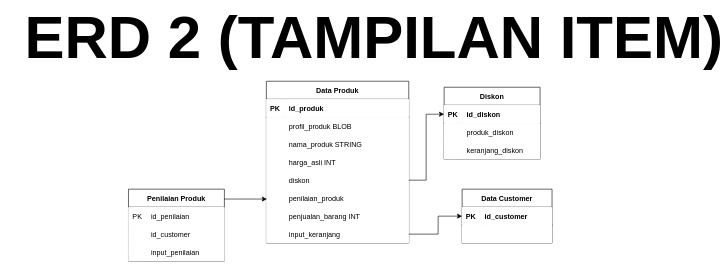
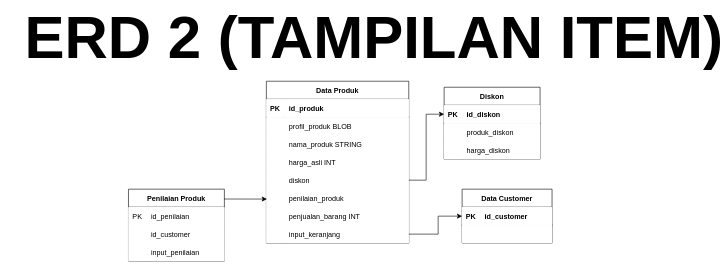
  <mxCell id="0" />
  <mxCell id="1" parent="0" />
  <mxCell id="2" value="Data Produk" style="shape=table;startSize=30;container=1;collapsible=1;childLayout=tableLayout;fixedRows=1;rowLines=0;fontStyle=1;align=center;resizeLast=1;" parent="1" vertex="1"><mxGeometry x="250" y="115" width="237.5" height="270" as="geometry"><mxRectangle x="-540" y="-560" width="90" height="30" as="alternateBounds" /></mxGeometry></mxCell>
  <mxCell id="3" value="" style="shape=partialRectangle;collapsible=0;dropTarget=0;pointerEvents=0;points=[[0,0.5],[1,0.5]];portConstraint=eastwest;top=0;left=0;right=0;bottom=1;" parent="2" vertex="1"><mxGeometry y="30" width="237.5" height="30" as="geometry" /></mxCell>
  <mxCell id="4" value="PK" style="shape=partialRectangle;overflow=hidden;connectable=0;top=0;left=0;bottom=0;right=0;fontStyle=1;" parent="3" vertex="1"><mxGeometry width="30" height="30" as="geometry"><mxRectangle width="30" height="30" as="alternateBounds" /></mxGeometry></mxCell>
  <mxCell id="5" value="id_produk" style="shape=partialRectangle;overflow=hidden;connectable=0;top=0;left=0;bottom=0;right=0;align=left;spacingLeft=6;fontStyle=1;" parent="3" vertex="1"><mxGeometry x="30" width="207.5" height="30" as="geometry"><mxRectangle width="207.5" height="30" as="alternateBounds" /></mxGeometry></mxCell>
  <mxCell id="6" value="" style="shape=partialRectangle;collapsible=0;dropTarget=0;pointerEvents=0;points=[[0,0.5],[1,0.5]];portConstraint=eastwest;top=0;left=0;right=0;bottom=0;" parent="2" vertex="1"><mxGeometry y="60" width="237.5" height="30" as="geometry" /></mxCell>
  <mxCell id="7" value="" style="shape=partialRectangle;overflow=hidden;connectable=0;top=0;left=0;bottom=0;right=0;" parent="6" vertex="1"><mxGeometry width="30" height="30" as="geometry"><mxRectangle width="30" height="30" as="alternateBounds" /></mxGeometry></mxCell>
  <mxCell id="8" value="profil_produk BLOB" style="shape=partialRectangle;overflow=hidden;connectable=0;top=0;left=0;bottom=0;right=0;align=left;spacingLeft=6;" parent="6" vertex="1"><mxGeometry x="30" width="207.5" height="30" as="geometry"><mxRectangle width="207.5" height="30" as="alternateBounds" /></mxGeometry></mxCell>
  <mxCell id="9" value="" style="shape=partialRectangle;collapsible=0;dropTarget=0;pointerEvents=0;points=[[0,0.5],[1,0.5]];portConstraint=eastwest;top=0;left=0;right=0;bottom=0;" parent="2" vertex="1"><mxGeometry y="90" width="237.5" height="30" as="geometry" /></mxCell>
  <mxCell id="10" value="" style="shape=partialRectangle;overflow=hidden;connectable=0;top=0;left=0;bottom=0;right=0;" parent="9" vertex="1"><mxGeometry width="30" height="30" as="geometry"><mxRectangle width="30" height="30" as="alternateBounds" /></mxGeometry></mxCell>
  <mxCell id="11" value="nama_produk STRING" style="shape=partialRectangle;overflow=hidden;connectable=0;top=0;left=0;bottom=0;right=0;align=left;spacingLeft=6;" parent="9" vertex="1"><mxGeometry x="30" width="207.5" height="30" as="geometry"><mxRectangle width="207.5" height="30" as="alternateBounds" /></mxGeometry></mxCell>
  <mxCell id="12" value="" style="shape=partialRectangle;collapsible=0;dropTarget=0;pointerEvents=0;points=[[0,0.5],[1,0.5]];portConstraint=eastwest;top=0;left=0;right=0;bottom=0;" parent="2" vertex="1"><mxGeometry y="120" width="237.5" height="30" as="geometry" /></mxCell>
  <mxCell id="13" value="" style="shape=partialRectangle;overflow=hidden;connectable=0;top=0;left=0;bottom=0;right=0;" parent="12" vertex="1"><mxGeometry width="30" height="30" as="geometry"><mxRectangle width="30" height="30" as="alternateBounds" /></mxGeometry></mxCell>
  <mxCell id="14" value="harga_asli INT" style="shape=partialRectangle;overflow=hidden;connectable=0;top=0;left=0;bottom=0;right=0;align=left;spacingLeft=6;" parent="12" vertex="1"><mxGeometry x="30" width="207.5" height="30" as="geometry"><mxRectangle width="207.5" height="30" as="alternateBounds" /></mxGeometry></mxCell>
  <mxCell id="15" value="" style="shape=partialRectangle;collapsible=0;dropTarget=0;pointerEvents=0;points=[[0,0.5],[1,0.5]];portConstraint=eastwest;top=0;left=0;right=0;bottom=0;" parent="2" vertex="1"><mxGeometry y="150" width="237.5" height="30" as="geometry" /></mxCell>
  <mxCell id="16" value="" style="shape=partialRectangle;overflow=hidden;connectable=0;top=0;left=0;bottom=0;right=0;" parent="15" vertex="1"><mxGeometry width="30" height="30" as="geometry"><mxRectangle width="30" height="30" as="alternateBounds" /></mxGeometry></mxCell>
  <mxCell id="17" value="diskon" style="shape=partialRectangle;overflow=hidden;connectable=0;top=0;left=0;bottom=0;right=0;align=left;spacingLeft=6;" parent="15" vertex="1"><mxGeometry x="30" width="207.5" height="30" as="geometry"><mxRectangle width="207.5" height="30" as="alternateBounds" /></mxGeometry></mxCell>
  <mxCell id="18" value="" style="shape=partialRectangle;collapsible=0;dropTarget=0;pointerEvents=0;points=[[0,0.5],[1,0.5]];portConstraint=eastwest;top=0;left=0;right=0;bottom=0;" parent="2" vertex="1"><mxGeometry y="180" width="237.5" height="30" as="geometry" /></mxCell>
  <mxCell id="19" value="" style="shape=partialRectangle;overflow=hidden;connectable=0;top=0;left=0;bottom=0;right=0;" parent="18" vertex="1"><mxGeometry width="30" height="30" as="geometry"><mxRectangle width="30" height="30" as="alternateBounds" /></mxGeometry></mxCell>
  <mxCell id="20" value="penilaian_produk" style="shape=partialRectangle;overflow=hidden;connectable=0;top=0;left=0;bottom=0;right=0;align=left;spacingLeft=6;" parent="18" vertex="1"><mxGeometry x="30" width="207.5" height="30" as="geometry"><mxRectangle width="207.5" height="30" as="alternateBounds" /></mxGeometry></mxCell>
  <mxCell id="21" value="" style="shape=partialRectangle;collapsible=0;dropTarget=0;pointerEvents=0;points=[[0,0.5],[1,0.5]];portConstraint=eastwest;top=0;left=0;right=0;bottom=0;" parent="2" vertex="1"><mxGeometry y="210" width="237.5" height="30" as="geometry" /></mxCell>
  <mxCell id="22" value="" style="shape=partialRectangle;overflow=hidden;connectable=0;top=0;left=0;bottom=0;right=0;" parent="21" vertex="1"><mxGeometry width="30" height="30" as="geometry"><mxRectangle width="30" height="30" as="alternateBounds" /></mxGeometry></mxCell>
  <mxCell id="23" value="penjualan_barang INT" style="shape=partialRectangle;overflow=hidden;connectable=0;top=0;left=0;bottom=0;right=0;align=left;spacingLeft=6;" parent="21" vertex="1"><mxGeometry x="30" width="207.5" height="30" as="geometry"><mxRectangle width="207.5" height="30" as="alternateBounds" /></mxGeometry></mxCell>
  <mxCell id="24" value="" style="shape=partialRectangle;collapsible=0;dropTarget=0;pointerEvents=0;points=[[0,0.5],[1,0.5]];portConstraint=eastwest;top=0;left=0;right=0;bottom=0;" parent="2" vertex="1"><mxGeometry y="240" width="237.5" height="30" as="geometry" /></mxCell>
  <mxCell id="25" value="" style="shape=partialRectangle;overflow=hidden;connectable=0;top=0;left=0;bottom=0;right=0;" parent="24" vertex="1"><mxGeometry width="30" height="30" as="geometry"><mxRectangle width="30" height="30" as="alternateBounds" /></mxGeometry></mxCell>
  <mxCell id="26" value="input_keranjang" style="shape=partialRectangle;overflow=hidden;connectable=0;top=0;left=0;bottom=0;right=0;align=left;spacingLeft=6;" parent="24" vertex="1"><mxGeometry x="30" width="207.5" height="30" as="geometry"><mxRectangle width="207.5" height="30" as="alternateBounds" /></mxGeometry></mxCell>
  <mxCell id="27" value="&lt;blockquote style=&quot;margin: 0 0 0 40px; border: none; padding: 0px;&quot;&gt;&lt;font color=&quot;#000000&quot; style=&quot;font-size: 100px;&quot;&gt;ERD 2 (TAMPILAN ITEM)&lt;/font&gt;&lt;/blockquote&gt;" style="text;strokeColor=none;fillColor=none;html=1;fontSize=24;fontStyle=1;verticalAlign=middle;align=center;" parent="1" vertex="1"><mxGeometry x="76.5" y="20" width="665" height="40" as="geometry" /></mxCell>
  <mxCell id="28" value="Data Customer" style="shape=table;startSize=30;container=1;collapsible=1;childLayout=tableLayout;fixedRows=1;rowLines=0;fontStyle=1;align=center;resizeLast=1;" parent="1" vertex="1"><mxGeometry x="576.5" y="295" width="150" height="90" as="geometry"><mxRectangle x="-540" y="-560" width="90" height="30" as="alternateBounds" /></mxGeometry></mxCell>
  <mxCell id="29" value="" style="shape=partialRectangle;collapsible=0;dropTarget=0;pointerEvents=0;points=[[0,0.5],[1,0.5]];portConstraint=eastwest;top=0;left=0;right=0;bottom=1;" parent="28" vertex="1"><mxGeometry y="30" width="150" height="30" as="geometry" /></mxCell>
  <mxCell id="30" value="PK" style="shape=partialRectangle;overflow=hidden;connectable=0;top=0;left=0;bottom=0;right=0;fontStyle=1;" parent="29" vertex="1"><mxGeometry width="30" height="30" as="geometry"><mxRectangle width="30" height="30" as="alternateBounds" /></mxGeometry></mxCell>
  <mxCell id="31" value="id_customer" style="shape=partialRectangle;overflow=hidden;connectable=0;top=0;left=0;bottom=0;right=0;align=left;spacingLeft=6;fontStyle=1;" parent="29" vertex="1"><mxGeometry x="30" width="120" height="30" as="geometry"><mxRectangle width="120" height="30" as="alternateBounds" /></mxGeometry></mxCell>
  <mxCell id="32" value="" style="shape=partialRectangle;collapsible=0;dropTarget=0;pointerEvents=0;points=[[0,0.5],[1,0.5]];portConstraint=eastwest;top=0;left=0;right=0;bottom=0;" parent="28" vertex="1"><mxGeometry y="60" width="150" height="30" as="geometry" /></mxCell>
  <mxCell id="33" value="" style="shape=partialRectangle;overflow=hidden;connectable=0;top=0;left=0;bottom=0;right=0;" parent="32" vertex="1"><mxGeometry width="30" height="30" as="geometry"><mxRectangle width="30" height="30" as="alternateBounds" /></mxGeometry></mxCell>
  <mxCell id="34" value="" style="shape=partialRectangle;overflow=hidden;connectable=0;top=0;left=0;bottom=0;right=0;align=left;spacingLeft=6;" parent="32" vertex="1"><mxGeometry x="30" width="120" height="30" as="geometry"><mxRectangle width="120" height="30" as="alternateBounds" /></mxGeometry></mxCell>
  <mxCell id="35" style="edgeStyle=orthogonalEdgeStyle;rounded=0;orthogonalLoop=1;jettySize=auto;html=1;exitX=1;exitY=0.5;exitDx=0;exitDy=0;" parent="28" source="28" target="29" edge="1"><mxGeometry relative="1" as="geometry" /></mxCell>
  <mxCell id="36" style="edgeStyle=orthogonalEdgeStyle;rounded=0;orthogonalLoop=1;jettySize=auto;html=1;exitX=1;exitY=0.5;exitDx=0;exitDy=0;fontFamily=Verdana;fontSize=100;entryX=0;entryY=0.5;entryDx=0;entryDy=0;" parent="1" source="24" target="29" edge="1"><mxGeometry relative="1" as="geometry"><Array as="points"><mxPoint x="536.5" y="370" /><mxPoint x="536.5" y="340" /></Array><mxPoint x="576.5" y="315" as="targetPoint" /></mxGeometry></mxCell>
  <mxCell id="37" value="Diskon" style="shape=table;startSize=30;container=1;collapsible=1;childLayout=tableLayout;fixedRows=1;rowLines=0;fontStyle=1;align=center;resizeLast=1;" parent="1" vertex="1"><mxGeometry x="546.5" y="125" width="160" height="120" as="geometry"><mxRectangle x="-540" y="-560" width="90" height="30" as="alternateBounds" /></mxGeometry></mxCell>
  <mxCell id="38" value="" style="shape=partialRectangle;collapsible=0;dropTarget=0;pointerEvents=0;points=[[0,0.5],[1,0.5]];portConstraint=eastwest;top=0;left=0;right=0;bottom=1;" parent="37" vertex="1"><mxGeometry y="30" width="160" height="30" as="geometry" /></mxCell>
  <mxCell id="39" value="PK" style="shape=partialRectangle;overflow=hidden;connectable=0;top=0;left=0;bottom=0;right=0;fontStyle=1;" parent="38" vertex="1"><mxGeometry width="30" height="30" as="geometry"><mxRectangle width="30" height="30" as="alternateBounds" /></mxGeometry></mxCell>
  <mxCell id="40" value="id_diskon" style="shape=partialRectangle;overflow=hidden;connectable=0;top=0;left=0;bottom=0;right=0;align=left;spacingLeft=6;fontStyle=1;" parent="38" vertex="1"><mxGeometry x="30" width="130" height="30" as="geometry"><mxRectangle width="130" height="30" as="alternateBounds" /></mxGeometry></mxCell>
  <mxCell id="41" value="" style="shape=partialRectangle;collapsible=0;dropTarget=0;pointerEvents=0;points=[[0,0.5],[1,0.5]];portConstraint=eastwest;top=0;left=0;right=0;bottom=0;" parent="37" vertex="1"><mxGeometry y="60" width="160" height="30" as="geometry" /></mxCell>
  <mxCell id="42" value="" style="shape=partialRectangle;overflow=hidden;connectable=0;top=0;left=0;bottom=0;right=0;" parent="41" vertex="1"><mxGeometry width="30" height="30" as="geometry"><mxRectangle width="30" height="30" as="alternateBounds" /></mxGeometry></mxCell>
  <mxCell id="43" value="produk_diskon" style="shape=partialRectangle;overflow=hidden;connectable=0;top=0;left=0;bottom=0;right=0;align=left;spacingLeft=6;" parent="41" vertex="1"><mxGeometry x="30" width="130" height="30" as="geometry"><mxRectangle width="130" height="30" as="alternateBounds" /></mxGeometry></mxCell>
  <mxCell id="44" value="" style="shape=partialRectangle;collapsible=0;dropTarget=0;pointerEvents=0;points=[[0,0.5],[1,0.5]];portConstraint=eastwest;top=0;left=0;right=0;bottom=0;" parent="37" vertex="1"><mxGeometry y="90" width="160" height="30" as="geometry" /></mxCell>
  <mxCell id="45" value="" style="shape=partialRectangle;overflow=hidden;connectable=0;top=0;left=0;bottom=0;right=0;" parent="44" vertex="1"><mxGeometry width="30" height="30" as="geometry"><mxRectangle width="30" height="30" as="alternateBounds" /></mxGeometry></mxCell>
- <mxCell id="46" value="keranjang_diskon" style="shape=partialRectangle;overflow=hidden;connectable=0;top=0;left=0;bottom=0;right=0;align=left;spacingLeft=6;" parent="44" vertex="1"><mxGeometry x="30" width="130" height="30" as="geometry"><mxRectangle width="130" height="30" as="alternateBounds" /></mxGeometry></mxCell>
+ <mxCell id="46" value="harga_diskon" style="shape=partialRectangle;overflow=hidden;connectable=0;top=0;left=0;bottom=0;right=0;align=left;spacingLeft=6;" parent="44" vertex="1"><mxGeometry x="30" width="130" height="30" as="geometry"><mxRectangle width="130" height="30" as="alternateBounds" /></mxGeometry></mxCell>
  <mxCell id="47" value="" style="endArrow=classic;html=1;rounded=0;exitX=1;exitY=0.5;exitDx=0;exitDy=0;entryX=0;entryY=0.5;entryDx=0;entryDy=0;" parent="1" source="15" target="38" edge="1"><mxGeometry width="50" height="50" relative="1" as="geometry"><mxPoint x="426.5" y="265" as="sourcePoint" /><mxPoint x="476.5" y="215" as="targetPoint" /><Array as="points"><mxPoint x="516.5" y="280" /><mxPoint x="516.5" y="170" /></Array></mxGeometry></mxCell>
  <mxCell id="48" value="Penilaian Produk" style="shape=table;startSize=30;container=1;collapsible=1;childLayout=tableLayout;fixedRows=1;rowLines=0;fontStyle=1;align=center;resizeLast=1;" parent="1" vertex="1"><mxGeometry x="20" y="295" width="160" height="120" as="geometry"><mxRectangle x="-540" y="-560" width="90" height="30" as="alternateBounds" /></mxGeometry></mxCell>
  <mxCell id="49" value="" style="shape=partialRectangle;collapsible=0;dropTarget=0;pointerEvents=0;points=[[0,0.5],[1,0.5]];portConstraint=eastwest;top=0;left=0;right=0;bottom=0;" parent="48" vertex="1"><mxGeometry y="30" width="160" height="30" as="geometry" /></mxCell>
  <mxCell id="50" value="PK" style="shape=partialRectangle;overflow=hidden;connectable=0;top=0;left=0;bottom=0;right=0;" parent="49" vertex="1"><mxGeometry width="30" height="30" as="geometry"><mxRectangle width="30" height="30" as="alternateBounds" /></mxGeometry></mxCell>
  <mxCell id="51" value="id_penilaian" style="shape=partialRectangle;overflow=hidden;connectable=0;top=0;left=0;bottom=0;right=0;align=left;spacingLeft=6;" parent="49" vertex="1"><mxGeometry x="30" width="130" height="30" as="geometry"><mxRectangle width="130" height="30" as="alternateBounds" /></mxGeometry></mxCell>
  <mxCell id="52" value="" style="shape=partialRectangle;collapsible=0;dropTarget=0;pointerEvents=0;points=[[0,0.5],[1,0.5]];portConstraint=eastwest;top=0;left=0;right=0;bottom=0;" parent="48" vertex="1"><mxGeometry y="60" width="160" height="30" as="geometry" /></mxCell>
  <mxCell id="53" value="" style="shape=partialRectangle;overflow=hidden;connectable=0;top=0;left=0;bottom=0;right=0;" parent="52" vertex="1"><mxGeometry width="30" height="30" as="geometry"><mxRectangle width="30" height="30" as="alternateBounds" /></mxGeometry></mxCell>
  <mxCell id="54" value="id_customer" style="shape=partialRectangle;overflow=hidden;connectable=0;top=0;left=0;bottom=0;right=0;align=left;spacingLeft=6;" parent="52" vertex="1"><mxGeometry x="30" width="130" height="30" as="geometry"><mxRectangle width="130" height="30" as="alternateBounds" /></mxGeometry></mxCell>
  <mxCell id="55" value="" style="shape=partialRectangle;collapsible=0;dropTarget=0;pointerEvents=0;points=[[0,0.5],[1,0.5]];portConstraint=eastwest;top=0;left=0;right=0;bottom=0;" parent="48" vertex="1"><mxGeometry y="90" width="160" height="30" as="geometry" /></mxCell>
  <mxCell id="56" value="" style="shape=partialRectangle;overflow=hidden;connectable=0;top=0;left=0;bottom=0;right=0;" parent="55" vertex="1"><mxGeometry width="30" height="30" as="geometry"><mxRectangle width="30" height="30" as="alternateBounds" /></mxGeometry></mxCell>
  <mxCell id="57" value="input_penilaian" style="shape=partialRectangle;overflow=hidden;connectable=0;top=0;left=0;bottom=0;right=0;align=left;spacingLeft=6;" parent="55" vertex="1"><mxGeometry x="30" width="130" height="30" as="geometry"><mxRectangle width="130" height="30" as="alternateBounds" /></mxGeometry></mxCell>
  <mxCell id="58" value="" style="endArrow=classic;html=1;rounded=0;entryX=0.004;entryY=0.551;entryDx=0;entryDy=0;entryPerimeter=0;exitX=0.997;exitY=0.137;exitDx=0;exitDy=0;exitPerimeter=0;" parent="1" source="48" target="18" edge="1"><mxGeometry width="50" height="50" relative="1" as="geometry"><mxPoint x="180" y="345" as="sourcePoint" /><mxPoint x="250" y="310" as="targetPoint" /></mxGeometry></mxCell>
